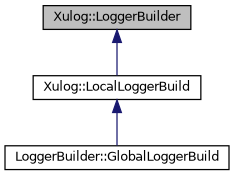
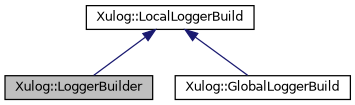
  digraph {
    node [color=black fillcolor=white fontname=Helvetica fontsize=10 shape=record style=filled]
    edge [color=midnightblue dir=back fontname=Helvetica fontsize=10 labelfontname=Helvetica labelfontsize=10 style=solid]
    n1 [fillcolor=grey75 fontcolor=black height=0.2 label="Xulog::LoggerBuilder" width=0.4]
    n2 [height=0.2 label="Xulog::LocalLoggerBuild" width=0.4]
-   n3 [height=0.2 label="LoggerBuilder::GlobalLoggerBuild" width=0.4]
-   n1 -> n2
+   n3 [height=0.2 label="Xulog::GlobalLoggerBuild" width=0.4]
+   n2 -> n1
    n2 -> n3
  }
